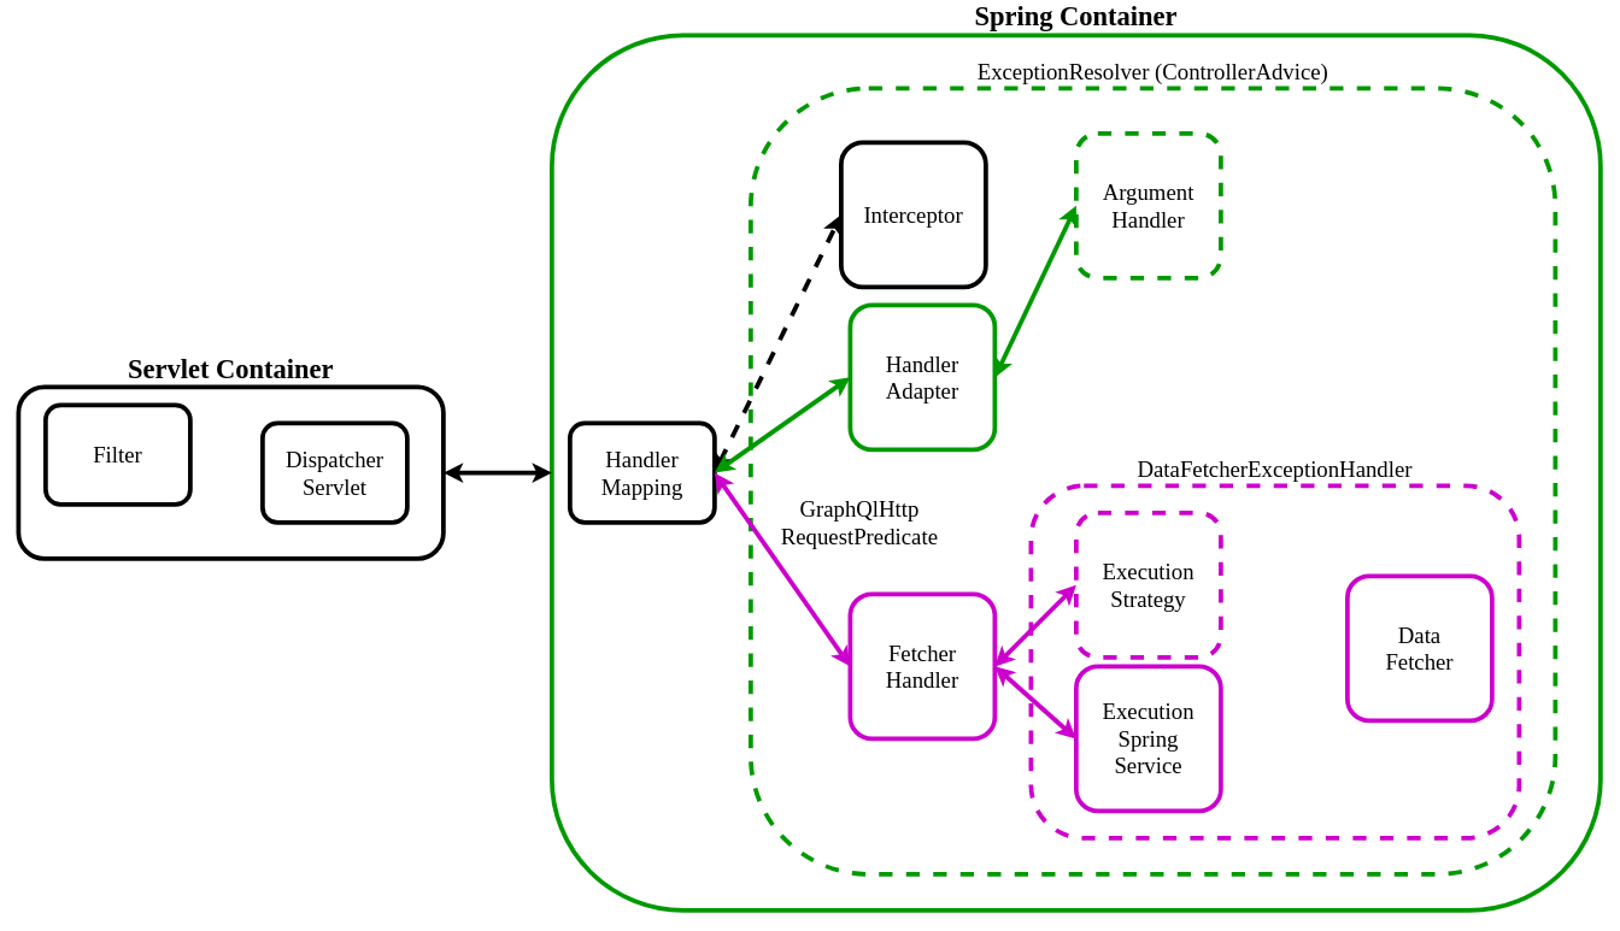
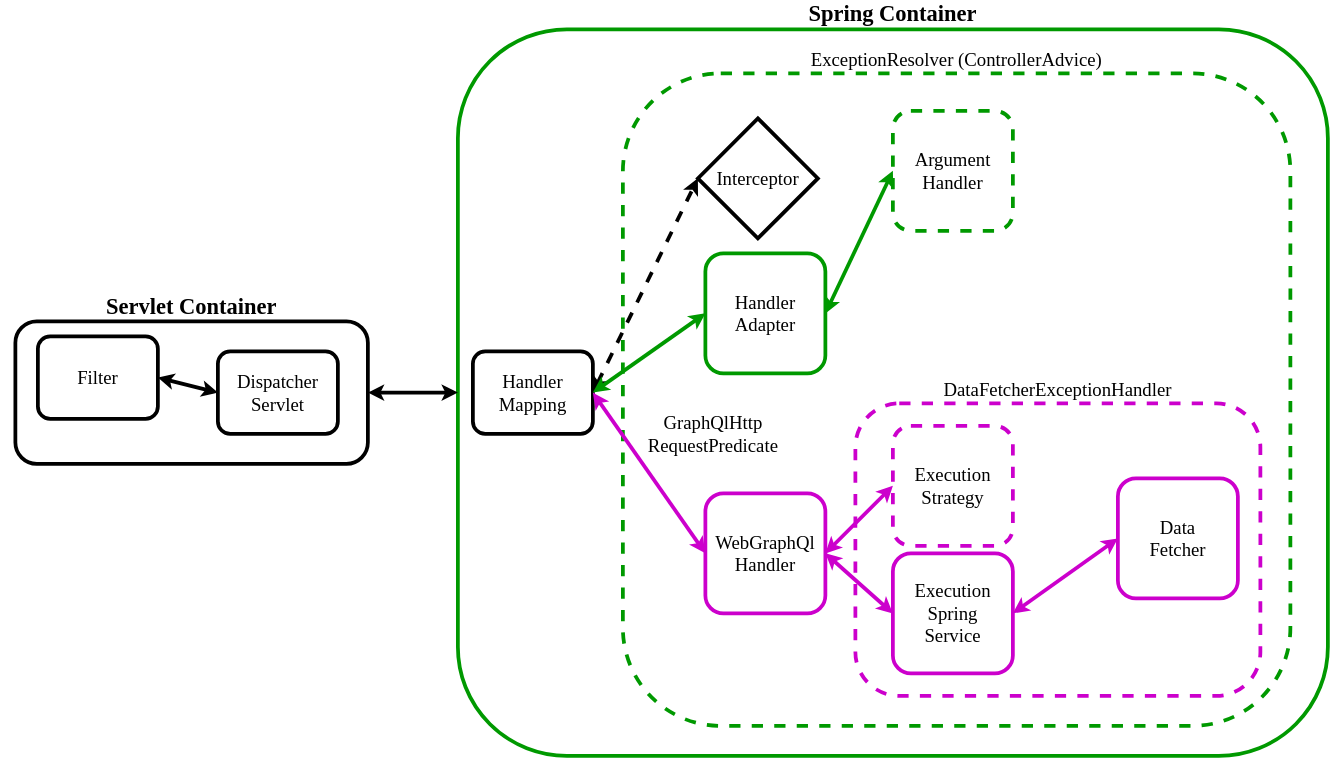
  <mxCell id="0" />
  <mxCell id="1" parent="0" />
  <mxCell id="2" value="&lt;font style=&quot;color: rgb(0, 0, 0);&quot; face=&quot;Comic Sans MS&quot;&gt;&lt;span style=&quot;font-size: 30px;&quot;&gt;&lt;b&gt;Spring Container&lt;/b&gt;&lt;/span&gt;&lt;/font&gt;" style="rounded=1;whiteSpace=wrap;html=1;fillColor=none;strokeWidth=5;labelPosition=center;verticalLabelPosition=top;align=center;verticalAlign=bottom;fontColor=#009900;strokeColor=#009900;" parent="1" vertex="1"><mxGeometry x="610" y="20.25" width="1160" height="968.75" as="geometry" /></mxCell>
  <mxCell id="3" value="&lt;font face=&quot;Comic Sans MS&quot;&gt;&lt;span style=&quot;font-size: 25px;&quot;&gt;ExceptionResolver (ControllerAdvice)&lt;/span&gt;&lt;/font&gt;" style="rounded=1;whiteSpace=wrap;html=1;fillColor=none;strokeWidth=5;labelPosition=center;verticalLabelPosition=top;align=center;verticalAlign=bottom;dashed=1;strokeColor=#009900;" parent="1" vertex="1"><mxGeometry x="830" y="79" width="890" height="870" as="geometry" /></mxCell>
  <mxCell id="4" value="&lt;font face=&quot;Comic Sans MS&quot;&gt;&lt;span style=&quot;font-size: 25px;&quot;&gt;DataFetcherExceptionHandler&lt;/span&gt;&lt;/font&gt;" style="rounded=1;whiteSpace=wrap;html=1;fillColor=none;strokeWidth=5;labelPosition=center;verticalLabelPosition=top;align=center;verticalAlign=bottom;strokeColor=#CC00CC;dashed=1;" parent="1" vertex="1"><mxGeometry x="1140" y="519" width="540" height="390" as="geometry" /></mxCell>
  <mxCell id="5" value="&lt;font style=&quot;font-size: 30px;&quot; face=&quot;Comic Sans MS&quot;&gt;&lt;b&gt;Servlet Container&lt;/b&gt;&lt;/font&gt;" style="rounded=1;whiteSpace=wrap;html=1;fillColor=none;strokeWidth=5;labelPosition=center;verticalLabelPosition=top;align=center;verticalAlign=bottom;" parent="1" vertex="1"><mxGeometry x="20" y="409.63" width="470" height="190" as="geometry" /></mxCell>
  <mxCell id="6" value="&lt;font style=&quot;font-size: 25px;&quot; face=&quot;Comic Sans MS&quot;&gt;Filter&lt;/font&gt;" style="rounded=1;whiteSpace=wrap;html=1;fillColor=none;strokeWidth=5;labelPosition=center;verticalLabelPosition=middle;align=center;verticalAlign=middle;" parent="1" vertex="1"><mxGeometry x="50" y="429.63" width="160" height="110" as="geometry" /></mxCell>
  <mxCell id="7" value="&lt;font face=&quot;Comic Sans MS&quot;&gt;&lt;span style=&quot;font-size: 25px;&quot;&gt;Dispatcher&lt;br&gt;Servlet&lt;/span&gt;&lt;/font&gt;" style="rounded=1;whiteSpace=wrap;html=1;fillColor=none;strokeWidth=5;labelPosition=center;verticalLabelPosition=middle;align=center;verticalAlign=middle;" parent="1" vertex="1"><mxGeometry x="290" y="449.63" width="160" height="110" as="geometry" /></mxCell>
+ <mxCell id="8" value="" style="endArrow=classic;html=1;rounded=0;strokeWidth=5;exitX=1;exitY=0.5;exitDx=0;exitDy=0;entryX=0;entryY=0.5;entryDx=0;entryDy=0;startArrow=classic;startFill=1;" parent="1" source="6" target="7" edge="1"><mxGeometry width="50" height="50" relative="1" as="geometry"><mxPoint x="220" y="777.63" as="sourcePoint" /><mxPoint x="510" y="669.63" as="targetPoint" /></mxGeometry></mxCell>
  <mxCell id="9" value="" style="endArrow=classic;html=1;rounded=0;strokeWidth=5;exitX=1;exitY=0.5;exitDx=0;exitDy=0;entryX=0;entryY=0.5;entryDx=0;entryDy=0;startArrow=classic;startFill=1;" parent="1" source="5" target="2" edge="1"><mxGeometry width="50" height="50" relative="1" as="geometry"><mxPoint x="-250" y="572" as="sourcePoint" /><mxPoint x="40" y="454" as="targetPoint" /></mxGeometry></mxCell>
  <mxCell id="10" value="&lt;font face=&quot;Comic Sans MS&quot;&gt;&lt;span style=&quot;font-size: 25px;&quot;&gt;Handler&lt;br&gt;Mapping&lt;/span&gt;&lt;/font&gt;" style="rounded=1;whiteSpace=wrap;html=1;fillColor=none;strokeWidth=5;labelPosition=center;verticalLabelPosition=middle;align=center;verticalAlign=middle;" parent="1" vertex="1"><mxGeometry x="630" y="449.63" width="160" height="110" as="geometry" /></mxCell>
- <mxCell id="11" value="&lt;font face=&quot;Comic Sans MS&quot;&gt;&lt;span style=&quot;font-size: 25px;&quot;&gt;Interceptor&lt;/span&gt;&lt;/font&gt;" style="rounded=1;whiteSpace=wrap;html=1;fillColor=none;strokeWidth=5;labelPosition=center;verticalLabelPosition=middle;align=center;verticalAlign=middle;" parent="1" vertex="1"><mxGeometry x="930" y="139" width="160" height="160" as="geometry" /></mxCell>
+ <mxCell id="11" value="&lt;font face=&quot;Comic Sans MS&quot;&gt;&lt;span style=&quot;font-size: 25px;&quot;&gt;Interceptor&lt;/span&gt;&lt;/font&gt;" style="rhombus;whiteSpace=wrap;html=1;fillColor=none;strokeWidth=5;labelPosition=center;verticalLabelPosition=middle;align=center;verticalAlign=middle;" parent="1" vertex="1"><mxGeometry x="930" y="139" width="160" height="160" as="geometry" /></mxCell>
  <mxCell id="12" value="" style="endArrow=classic;html=1;rounded=0;strokeWidth=5;exitX=1;exitY=0.5;exitDx=0;exitDy=0;entryX=0;entryY=0.5;entryDx=0;entryDy=0;startArrow=classic;startFill=1;dashed=1;" parent="1" source="10" target="11" edge="1"><mxGeometry width="50" height="50" relative="1" as="geometry"><mxPoint x="960" y="329" as="sourcePoint" /><mxPoint x="1070" y="329" as="targetPoint" /></mxGeometry></mxCell>
  <mxCell id="13" value="" style="endArrow=classic;html=1;rounded=0;strokeWidth=5;exitX=1;exitY=0.5;exitDx=0;exitDy=0;entryX=0;entryY=0.5;entryDx=0;entryDy=0;startArrow=classic;startFill=1;strokeColor=#009900;" parent="1" source="10" target="14" edge="1"><mxGeometry width="50" height="50" relative="1" as="geometry"><mxPoint x="820" y="314" as="sourcePoint" /><mxPoint x="890" y="229" as="targetPoint" /></mxGeometry></mxCell>
  <mxCell id="14" value="&lt;font face=&quot;Comic Sans MS&quot;&gt;&lt;span style=&quot;font-size: 25px;&quot;&gt;Handler&lt;br&gt;Adapter&lt;/span&gt;&lt;/font&gt;" style="rounded=1;whiteSpace=wrap;html=1;fillColor=none;strokeWidth=5;labelPosition=center;verticalLabelPosition=middle;align=center;verticalAlign=middle;strokeColor=#009900;" parent="1" vertex="1"><mxGeometry x="940" y="319" width="160" height="160" as="geometry" /></mxCell>
  <mxCell id="15" value="&lt;font face=&quot;Comic Sans MS&quot;&gt;&lt;span style=&quot;font-size: 25px;&quot;&gt;Argument&lt;br&gt;Handler&lt;/span&gt;&lt;/font&gt;" style="rounded=1;whiteSpace=wrap;html=1;fillColor=none;strokeWidth=5;labelPosition=center;verticalLabelPosition=middle;align=center;verticalAlign=middle;dashed=1;strokeColor=#009900;" parent="1" vertex="1"><mxGeometry x="1190" y="129" width="160" height="160" as="geometry" /></mxCell>
  <mxCell id="16" value="" style="endArrow=classic;html=1;rounded=0;strokeWidth=5;exitX=1;exitY=0.5;exitDx=0;exitDy=0;entryX=0;entryY=0.5;entryDx=0;entryDy=0;startArrow=classic;startFill=1;strokeColor=#009900;" parent="1" source="14" target="15" edge="1"><mxGeometry width="50" height="50" relative="1" as="geometry"><mxPoint x="1180" y="449" as="sourcePoint" /><mxPoint x="1250" y="544" as="targetPoint" /></mxGeometry></mxCell>
- <mxCell id="17" value="&lt;font face=&quot;Comic Sans MS&quot;&gt;&lt;span style=&quot;font-size: 25px;&quot;&gt;Fetcher&lt;br&gt;Handler&lt;/span&gt;&lt;/font&gt;" style="rounded=1;whiteSpace=wrap;html=1;fillColor=none;strokeWidth=5;labelPosition=center;verticalLabelPosition=middle;align=center;verticalAlign=middle;strokeColor=#CC00CC;" parent="1" vertex="1"><mxGeometry x="940" y="639" width="160" height="160" as="geometry" /></mxCell>
+ <mxCell id="17" value="&lt;font face=&quot;Comic Sans MS&quot;&gt;&lt;span style=&quot;font-size: 25px;&quot;&gt;WebGraphQl&lt;br&gt;Handler&lt;/span&gt;&lt;/font&gt;" style="rounded=1;whiteSpace=wrap;html=1;fillColor=none;strokeWidth=5;labelPosition=center;verticalLabelPosition=middle;align=center;verticalAlign=middle;strokeColor=#CC00CC;" parent="1" vertex="1"><mxGeometry x="940" y="639" width="160" height="160" as="geometry" /></mxCell>
  <mxCell id="18" value="&lt;font face=&quot;Comic Sans MS&quot;&gt;&lt;span style=&quot;font-size: 25px;&quot;&gt;Execution&lt;br&gt;Spring&lt;br&gt;Service&lt;/span&gt;&lt;/font&gt;" style="rounded=1;whiteSpace=wrap;html=1;fillColor=none;strokeWidth=5;labelPosition=center;verticalLabelPosition=middle;align=center;verticalAlign=middle;strokeColor=#CC00CC;" parent="1" vertex="1"><mxGeometry x="1190" y="719" width="160" height="160" as="geometry" /></mxCell>
  <mxCell id="19" value="&lt;font face=&quot;Comic Sans MS&quot;&gt;&lt;span style=&quot;font-size: 25px;&quot;&gt;Execution&lt;br&gt;Strategy&lt;/span&gt;&lt;/font&gt;" style="rounded=1;whiteSpace=wrap;html=1;fillColor=none;strokeWidth=5;labelPosition=center;verticalLabelPosition=middle;align=center;verticalAlign=middle;strokeColor=#CC00CC;dashed=1;" parent="1" vertex="1"><mxGeometry x="1190" y="549" width="160" height="160" as="geometry" /></mxCell>
  <mxCell id="20" value="" style="endArrow=classic;html=1;rounded=0;strokeWidth=5;exitX=1;exitY=0.5;exitDx=0;exitDy=0;entryX=0;entryY=0.5;entryDx=0;entryDy=0;startArrow=classic;startFill=1;strokeColor=#CC00CC;" parent="1" source="17" target="19" edge="1"><mxGeometry width="50" height="50" relative="1" as="geometry"><mxPoint x="1084" y="599" as="sourcePoint" /><mxPoint x="1174" y="599" as="targetPoint" /></mxGeometry></mxCell>
  <mxCell id="21" value="" style="endArrow=classic;html=1;rounded=0;strokeWidth=5;exitX=1;exitY=0.5;exitDx=0;exitDy=0;entryX=0;entryY=0.5;entryDx=0;entryDy=0;startArrow=classic;startFill=1;strokeColor=#CC00CC;" parent="1" source="17" target="18" edge="1"><mxGeometry width="50" height="50" relative="1" as="geometry"><mxPoint x="1120" y="479" as="sourcePoint" /><mxPoint x="1210" y="479" as="targetPoint" /></mxGeometry></mxCell>
  <mxCell id="22" value="&lt;font face=&quot;Comic Sans MS&quot;&gt;&lt;span style=&quot;font-size: 25px;&quot;&gt;Data&lt;br&gt;Fetcher&lt;/span&gt;&lt;/font&gt;" style="rounded=1;whiteSpace=wrap;html=1;fillColor=none;strokeWidth=5;labelPosition=center;verticalLabelPosition=middle;align=center;verticalAlign=middle;strokeColor=#CC00CC;" parent="1" vertex="1"><mxGeometry x="1490" y="619" width="160" height="160" as="geometry" /></mxCell>
+ <mxCell id="23" value="" style="endArrow=classic;html=1;rounded=0;strokeWidth=5;exitX=1;exitY=0.5;exitDx=0;exitDy=0;entryX=0;entryY=0.5;entryDx=0;entryDy=0;startArrow=classic;startFill=1;strokeColor=#CC00CC;" parent="1" source="18" target="22" edge="1"><mxGeometry width="50" height="50" relative="1" as="geometry"><mxPoint x="1110" y="729" as="sourcePoint" /><mxPoint x="1200" y="809" as="targetPoint" /></mxGeometry></mxCell>
  <mxCell id="24" value="&lt;font face=&quot;Comic Sans MS&quot; style=&quot;font-size: 25px;&quot;&gt;GraphQlHttp&lt;br&gt;RequestPredicate&lt;/font&gt;" style="endArrow=classic;html=1;rounded=0;strokeWidth=5;exitX=1;exitY=0.5;exitDx=0;exitDy=0;startArrow=classic;startFill=1;entryX=0;entryY=0.5;entryDx=0;entryDy=0;strokeColor=#CC00CC;" parent="1" source="10" target="17" edge="1"><mxGeometry x="0.042" y="100" width="50" height="50" relative="1" as="geometry"><mxPoint x="900" y="695.63" as="sourcePoint" /><mxPoint x="1040" y="409.63" as="targetPoint" /><mxPoint y="1" as="offset" /></mxGeometry></mxCell>
